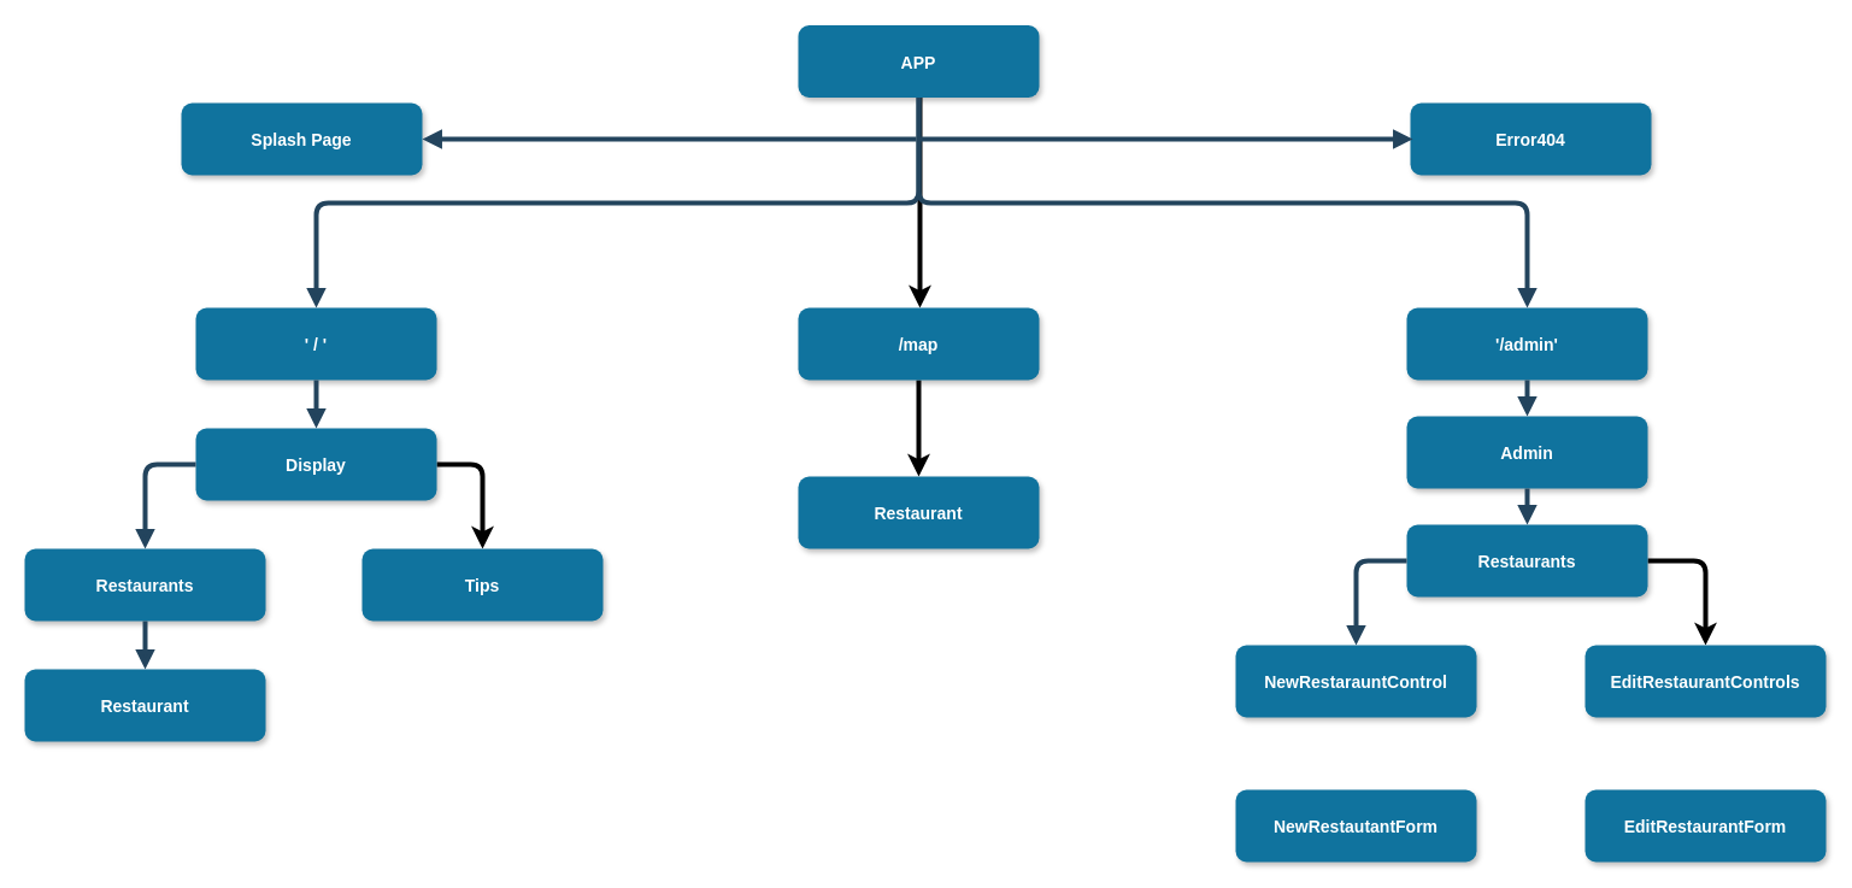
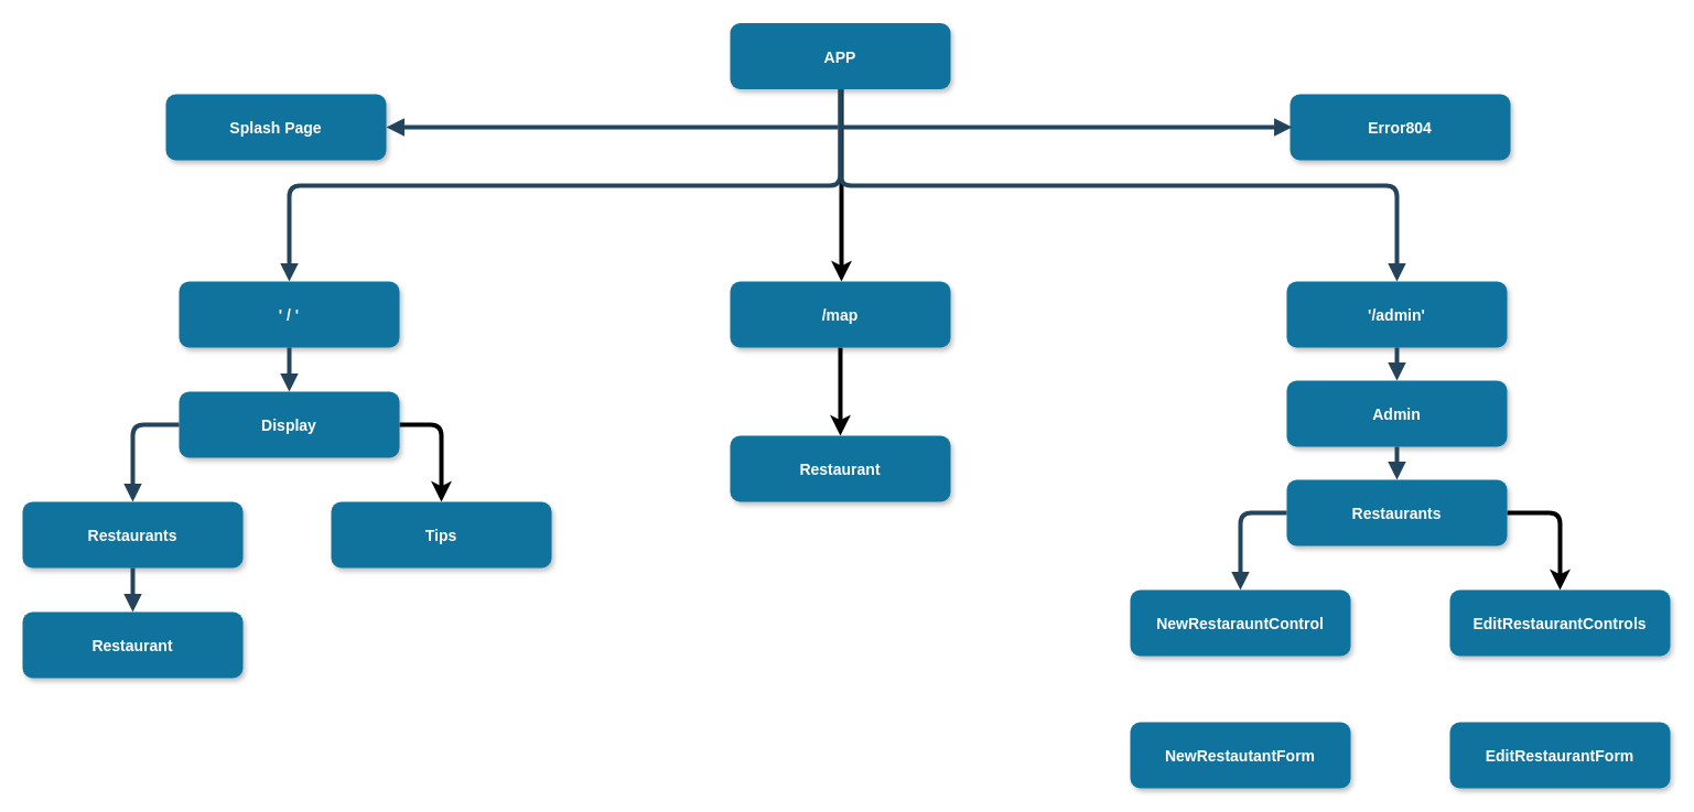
  <mxCell id="0" />
  <mxCell id="1" parent="0" />
  <mxCell id="2" value="" style="edgeStyle=orthogonalEdgeStyle;rounded=1;orthogonalLoop=1;jettySize=auto;html=1;strokeWidth=4;" edge="1" parent="1" source="3" target="5"><mxGeometry relative="1" as="geometry"><Array as="points"><mxPoint x="763" y="195" /><mxPoint x="763" y="195" /></Array></mxGeometry></mxCell>
  <mxCell id="3" value="APP" style="rounded=1;fillColor=#10739E;strokeColor=none;shadow=1;gradientColor=none;fontStyle=1;fontColor=#FFFFFF;fontSize=14;" parent="1" vertex="1"><mxGeometry x="662" y="20.5" width="200" height="60" as="geometry" /></mxCell>
  <mxCell id="4" value="" style="edgeStyle=orthogonalEdgeStyle;rounded=1;orthogonalLoop=1;jettySize=auto;html=1;strokeWidth=4;" edge="1" parent="1" source="5" target="6"><mxGeometry relative="1" as="geometry" /></mxCell>
  <mxCell id="5" value="/map" style="rounded=1;fillColor=#10739E;strokeColor=none;shadow=1;gradientColor=none;fontStyle=1;fontColor=#FFFFFF;fontSize=14;" vertex="1" parent="1"><mxGeometry x="662" y="255" width="200" height="60" as="geometry" /></mxCell>
  <mxCell id="6" value="Restaurant" style="rounded=1;fillColor=#10739E;strokeColor=none;shadow=1;gradientColor=none;fontStyle=1;fontColor=#FFFFFF;fontSize=14;" vertex="1" parent="1"><mxGeometry x="662" y="395" width="200" height="60" as="geometry" /></mxCell>
  <mxCell id="7" value="' / '" style="rounded=1;fillColor=#10739E;strokeColor=none;shadow=1;gradientColor=none;fontStyle=1;fontColor=#FFFFFF;fontSize=14;" parent="1" vertex="1"><mxGeometry x="162" y="255" width="200" height="60" as="geometry" /></mxCell>
  <mxCell id="8" value="'/admin'" style="rounded=1;fillColor=#10739E;strokeColor=none;shadow=1;gradientColor=none;fontStyle=1;fontColor=#FFFFFF;fontSize=14;" parent="1" vertex="1"><mxGeometry x="1167" y="255" width="200" height="60" as="geometry" /></mxCell>
- <mxCell id="9" value="Error404" style="rounded=1;fillColor=#10739E;strokeColor=none;shadow=1;gradientColor=none;fontStyle=1;fontColor=#FFFFFF;fontSize=14;" parent="1" vertex="1"><mxGeometry x="1170" y="85" width="200" height="60" as="geometry" /></mxCell>
+ <mxCell id="9" value="Error804" style="rounded=1;fillColor=#10739E;strokeColor=none;shadow=1;gradientColor=none;fontStyle=1;fontColor=#FFFFFF;fontSize=14;" parent="1" vertex="1"><mxGeometry x="1170" y="85" width="200" height="60" as="geometry" /></mxCell>
  <mxCell id="10" value="Splash Page" style="rounded=1;fillColor=#10739E;strokeColor=none;shadow=1;gradientColor=none;fontStyle=1;fontColor=#FFFFFF;fontSize=14;" parent="1" vertex="1"><mxGeometry x="150" y="85" width="200" height="60" as="geometry" /></mxCell>
  <mxCell id="11" value="" style="edgeStyle=orthogonalEdgeStyle;rounded=1;orthogonalLoop=1;jettySize=auto;html=1;strokeWidth=4;exitX=1;exitY=0.5;exitDx=0;exitDy=0;" edge="1" parent="1" source="12" target="13"><mxGeometry relative="1" as="geometry" /></mxCell>
  <mxCell id="12" value="Display" style="rounded=1;fillColor=#10739E;strokeColor=none;shadow=1;gradientColor=none;fontStyle=1;fontColor=#FFFFFF;fontSize=14;" parent="1" vertex="1"><mxGeometry x="162" y="355" width="200" height="60" as="geometry" /></mxCell>
  <mxCell id="13" value="Tips" style="rounded=1;fillColor=#10739E;strokeColor=none;shadow=1;gradientColor=none;fontStyle=1;fontColor=#FFFFFF;fontSize=14;" vertex="1" parent="1"><mxGeometry x="300" y="455" width="200" height="60" as="geometry" /></mxCell>
  <mxCell id="14" value="Restaurants" style="rounded=1;fillColor=#10739E;strokeColor=none;shadow=1;gradientColor=none;fontStyle=1;fontColor=#FFFFFF;fontSize=14;" parent="1" vertex="1"><mxGeometry x="20" y="455" width="200" height="60" as="geometry" /></mxCell>
  <mxCell id="15" value="Restaurant" style="rounded=1;fillColor=#10739E;strokeColor=none;shadow=1;gradientColor=none;fontStyle=1;fontColor=#FFFFFF;fontSize=14;" parent="1" vertex="1"><mxGeometry x="20" y="555" width="200" height="60" as="geometry" /></mxCell>
  <mxCell id="16" value="" style="edgeStyle=elbowEdgeStyle;elbow=vertical;strokeWidth=4;endArrow=block;endFill=1;fontStyle=1;strokeColor=#23445D;exitX=0.5;exitY=1;exitDx=0;exitDy=0;" parent="1" source="3" target="8" edge="1"><mxGeometry x="22" y="165.5" width="100" height="100" as="geometry"><mxPoint x="762" y="220.5" as="sourcePoint" /><mxPoint x="112" y="-19.5" as="targetPoint" /></mxGeometry></mxCell>
  <mxCell id="17" value="" style="edgeStyle=elbowEdgeStyle;elbow=vertical;strokeWidth=4;endArrow=block;endFill=1;fontStyle=1;strokeColor=#23445D;exitX=0.5;exitY=1;exitDx=0;exitDy=0;" parent="1" source="3" target="7" edge="1"><mxGeometry x="22" y="165.5" width="100" height="100" as="geometry"><mxPoint x="762" y="85" as="sourcePoint" /><mxPoint x="112" y="-19.5" as="targetPoint" /></mxGeometry></mxCell>
  <mxCell id="18" value="" style="edgeStyle=elbowEdgeStyle;elbow=vertical;strokeWidth=4;endArrow=block;endFill=1;fontStyle=1;strokeColor=#23445D;" parent="1" edge="1"><mxGeometry x="202" y="165.5" width="100" height="100" as="geometry"><mxPoint x="760" y="115" as="sourcePoint" /><mxPoint x="350" y="115" as="targetPoint" /><Array as="points"><mxPoint x="380" y="115" /><mxPoint x="722" y="370.5" /></Array></mxGeometry></mxCell>
  <mxCell id="19" value="" style="edgeStyle=elbowEdgeStyle;elbow=vertical;strokeWidth=4;endArrow=block;endFill=1;fontStyle=1;strokeColor=#23445D;exitX=0.5;exitY=1;exitDx=0;exitDy=0;" parent="1" source="7" edge="1"><mxGeometry x="-48" y="165.5" width="100" height="100" as="geometry"><mxPoint x="260" y="415" as="sourcePoint" /><mxPoint x="262" y="355" as="targetPoint" /><Array as="points" /></mxGeometry></mxCell>
  <mxCell id="20" value="" style="edgeStyle=elbowEdgeStyle;elbow=vertical;strokeWidth=4;endArrow=block;endFill=1;fontStyle=1;strokeColor=#23445D;exitX=0;exitY=0.5;exitDx=0;exitDy=0;entryX=0.5;entryY=0;entryDx=0;entryDy=0;" parent="1" source="12" target="14" edge="1"><mxGeometry x="-48" y="175.5" width="100" height="100" as="geometry"><mxPoint x="-58" y="90.5" as="sourcePoint" /><mxPoint x="262" y="455" as="targetPoint" /><Array as="points"><mxPoint x="110" y="385" /></Array></mxGeometry></mxCell>
  <mxCell id="21" value="" style="edgeStyle=elbowEdgeStyle;elbow=vertical;strokeWidth=4;endArrow=block;endFill=1;fontStyle=1;strokeColor=#23445D;" parent="1" source="14" edge="1"><mxGeometry x="-190" y="185.5" width="100" height="100" as="geometry"><mxPoint x="-200" y="100.5" as="sourcePoint" /><mxPoint x="120" y="555" as="targetPoint" /></mxGeometry></mxCell>
  <mxCell id="22" value="Admin" style="rounded=1;fillColor=#10739E;strokeColor=none;shadow=1;gradientColor=none;fontStyle=1;fontColor=#FFFFFF;fontSize=14;" vertex="1" parent="1"><mxGeometry x="1167" y="345" width="200" height="60" as="geometry" /></mxCell>
  <mxCell id="23" value="" style="edgeStyle=orthogonalEdgeStyle;orthogonalLoop=1;jettySize=auto;html=1;strokeWidth=4;rounded=1;exitX=1;exitY=0.5;exitDx=0;exitDy=0;" edge="1" parent="1" source="24" target="25"><mxGeometry relative="1" as="geometry" /></mxCell>
  <mxCell id="24" value="Restaurants" style="rounded=1;fillColor=#10739E;strokeColor=none;shadow=1;gradientColor=none;fontStyle=1;fontColor=#FFFFFF;fontSize=14;" vertex="1" parent="1"><mxGeometry x="1167" y="435" width="200" height="60" as="geometry" /></mxCell>
  <mxCell id="25" value="EditRestaurantControls" style="rounded=1;fillColor=#10739E;strokeColor=none;shadow=1;gradientColor=none;fontStyle=1;fontColor=#FFFFFF;fontSize=14;" vertex="1" parent="1"><mxGeometry x="1315" y="535" width="200" height="60" as="geometry" /></mxCell>
  <mxCell id="26" value="EditRestaurantForm" style="rounded=1;fillColor=#10739E;strokeColor=none;shadow=1;gradientColor=none;fontStyle=1;fontColor=#FFFFFF;fontSize=14;" vertex="1" parent="1"><mxGeometry x="1315" y="655" width="200" height="60" as="geometry" /></mxCell>
  <mxCell id="27" value="NewRestarauntControl" style="rounded=1;fillColor=#10739E;strokeColor=none;shadow=1;gradientColor=none;fontStyle=1;fontColor=#FFFFFF;fontSize=14;" vertex="1" parent="1"><mxGeometry x="1025" y="535" width="200" height="60" as="geometry" /></mxCell>
  <mxCell id="28" value="NewRestautantForm" style="rounded=1;fillColor=#10739E;strokeColor=none;shadow=1;gradientColor=none;fontStyle=1;fontColor=#FFFFFF;fontSize=14;" vertex="1" parent="1"><mxGeometry x="1025" y="655" width="200" height="60" as="geometry" /></mxCell>
  <mxCell id="29" value="" style="edgeStyle=elbowEdgeStyle;elbow=vertical;strokeWidth=4;endArrow=block;endFill=1;fontStyle=1;strokeColor=#23445D;" edge="1" target="22" parent="1"><mxGeometry x="157" y="-10" width="100" height="100" as="geometry"><mxPoint x="1267" y="315" as="sourcePoint" /><mxPoint x="247" y="-195" as="targetPoint" /></mxGeometry></mxCell>
  <mxCell id="30" value="" style="edgeStyle=elbowEdgeStyle;elbow=vertical;strokeWidth=4;endArrow=block;endFill=1;fontStyle=1;strokeColor=#23445D;" edge="1" source="22" target="24" parent="1"><mxGeometry x="157" width="100" height="100" as="geometry"><mxPoint x="147" y="-85" as="sourcePoint" /><mxPoint x="247" as="targetPoint" y="-185" /></mxGeometry></mxCell>
  <mxCell id="31" value="" style="edgeStyle=elbowEdgeStyle;elbow=vertical;strokeWidth=4;endArrow=block;endFill=1;fontStyle=1;strokeColor=#23445D;exitX=0;exitY=0.5;exitDx=0;exitDy=0;" edge="1" source="24" target="27" parent="1"><mxGeometry x="157" y="10" width="100" height="100" as="geometry"><mxPoint x="147" y="-75" as="sourcePoint" /><mxPoint x="247" y="-175" as="targetPoint" /><Array as="points"><mxPoint x="1125" y="465" /></Array></mxGeometry></mxCell>
  <mxCell id="32" value="" style="edgeStyle=elbowEdgeStyle;elbow=vertical;strokeWidth=4;endArrow=block;endFill=1;fontStyle=1;strokeColor=#23445D;" edge="1" parent="1"><mxGeometry x="614" y="165.5" width="100" height="100" as="geometry"><mxPoint x="762" y="115" as="sourcePoint" /><mxPoint x="1172" y="115" as="targetPoint" /><Array as="points"><mxPoint x="962" y="115" /><mxPoint x="792" y="115" /></Array></mxGeometry></mxCell>
